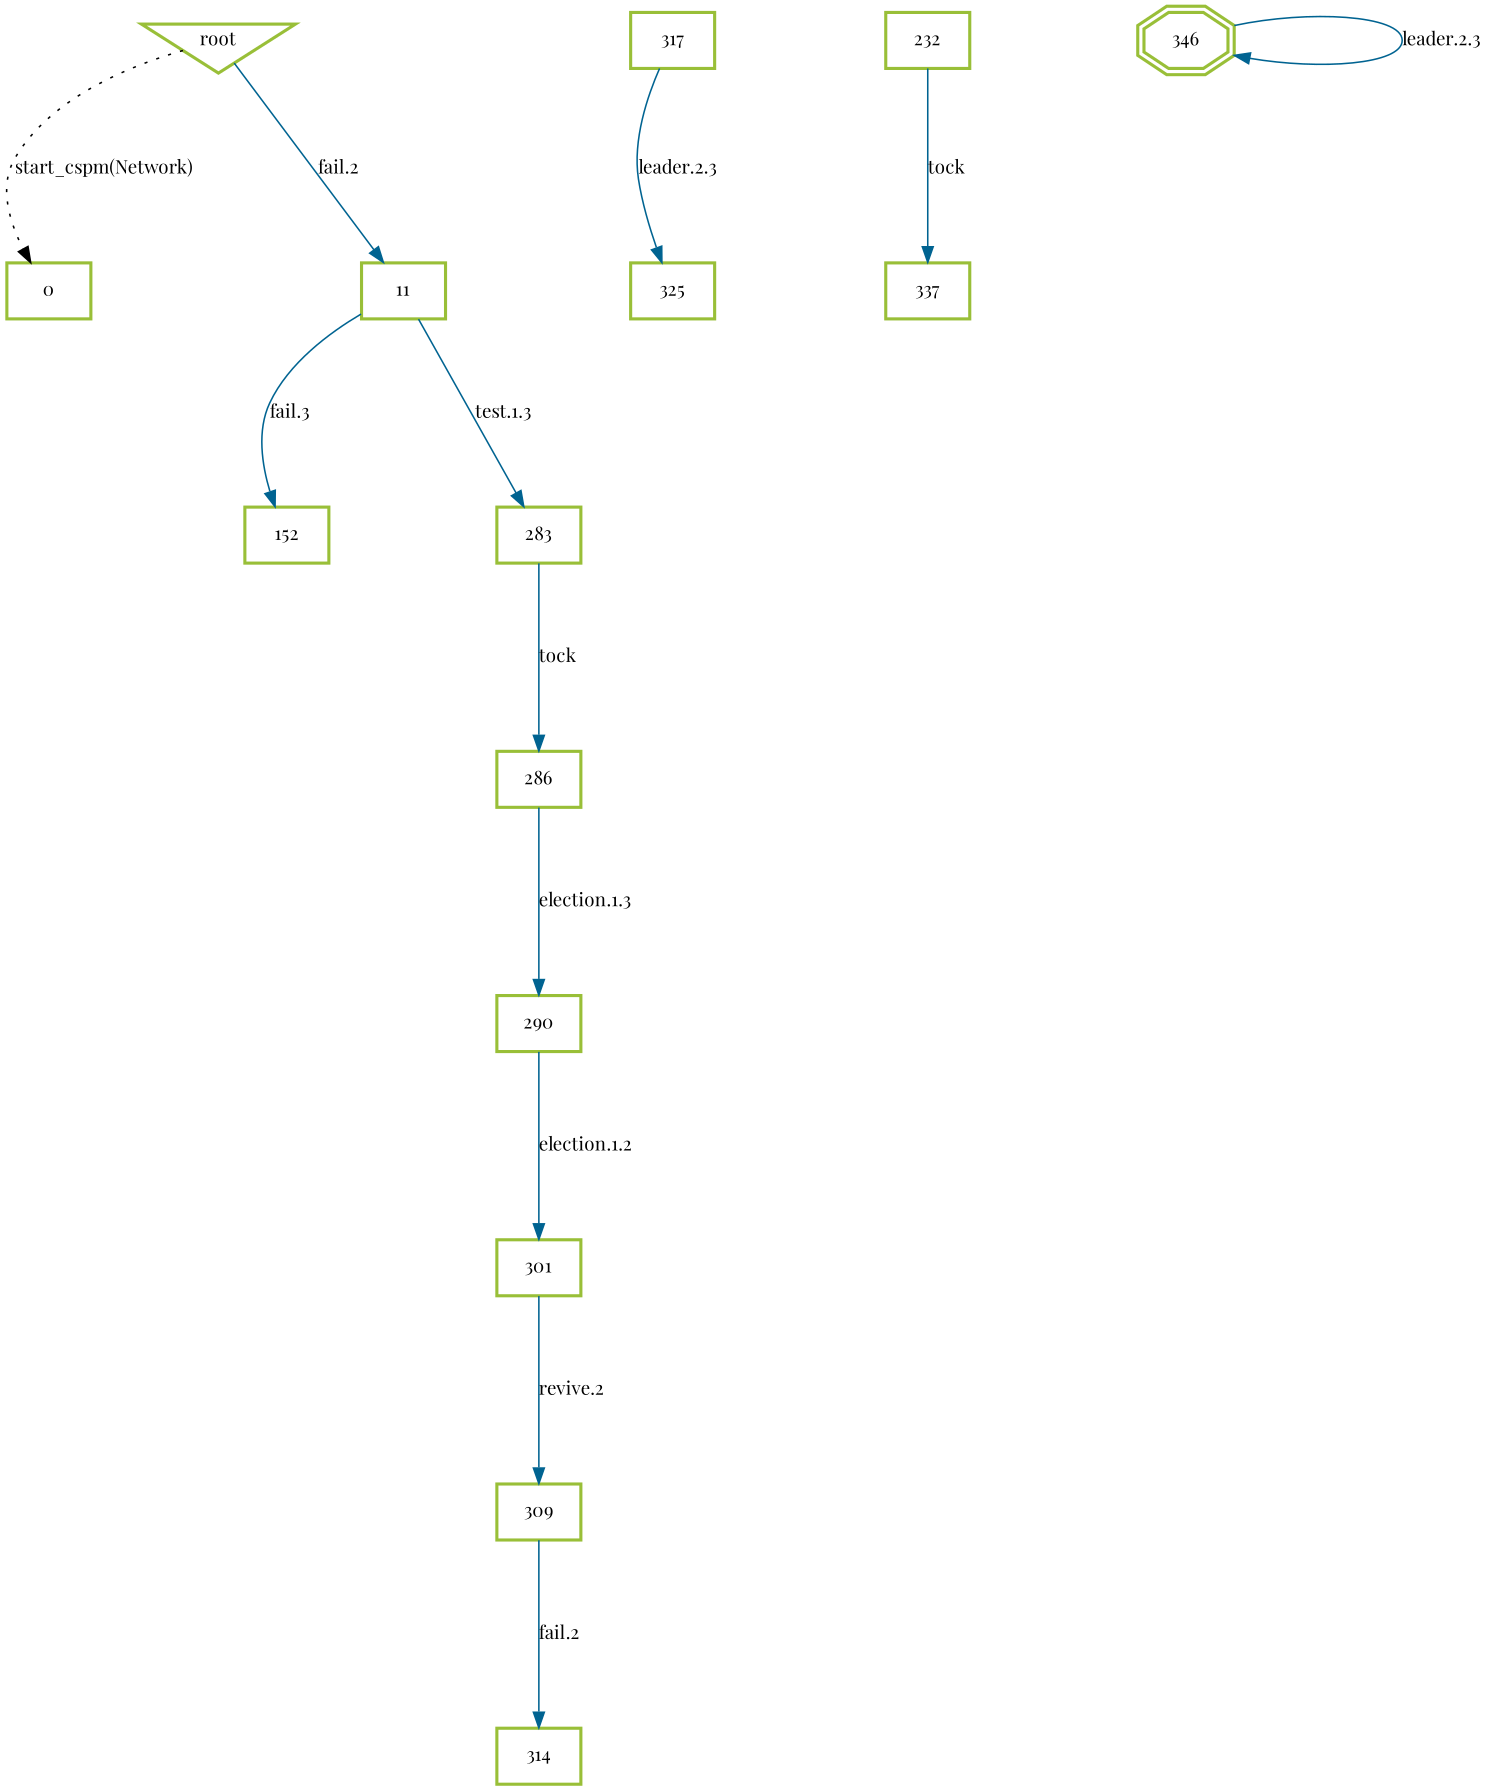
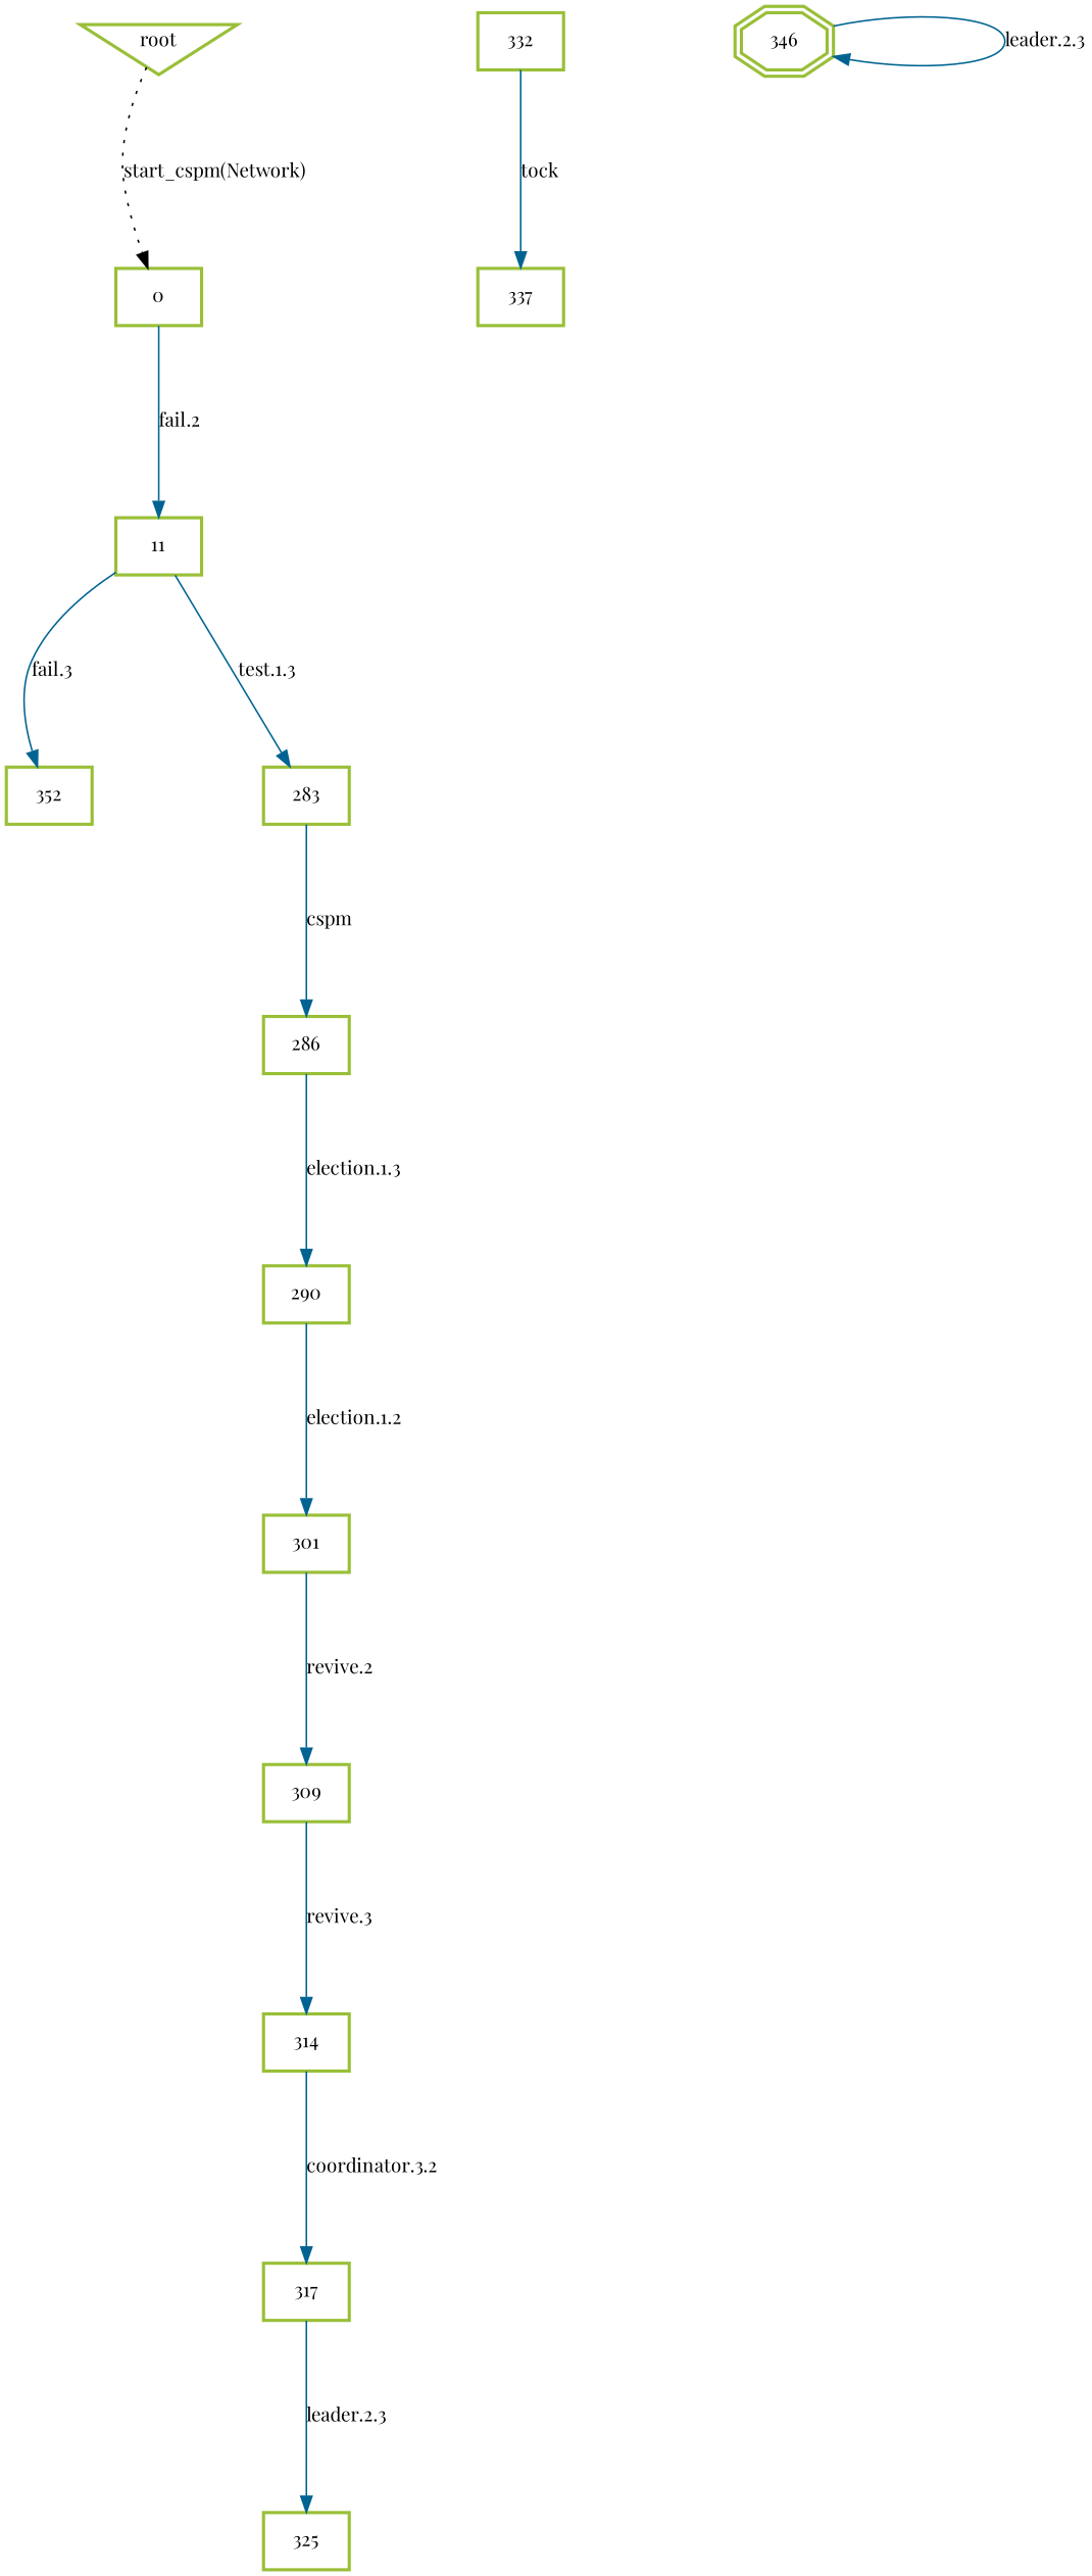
  digraph {
    fontname="Playfair Display"
    nodesep=1.5
    ranksep=1.5
    node [color="#99BF38" fontname="Playfair Display" fontsize=12 penwidth=2 shape=box]
    edge [color="#006391" fontname="Playfair Display" fontsize=12]
    n1 [label=root shape=invtriangle]
    0
    11
-   152
+   152 [label=352]
    283
    286
    290
    301
    309
    314
    317
    325
-   332 [label=232]
+   332
    337
    346 [shape=doubleoctagon]
    n1 -> 0 [color=black label="start_cspm(Network)" style=dotted]
-   n1 -> 11 [label="fail.2"]
+   0 -> 11 [label="fail.2"]
    11 -> 152 [label="fail.3"]
    11 -> 283 [label="test.1.3"]
-   283 -> 286 [label=tock]
+   283 -> 286 [label=cspm]
    286 -> 290 [label="election.1.3"]
    290 -> 301 [label="election.1.2"]
    301 -> 309 [label="revive.2"]
-   309 -> 314 [label="fail.2"]
+   309 -> 314 [label="revive.3"]
+   314 -> 317 [label="coordinator.3.2"]
    317 -> 325 [label="leader.2.3"]
    332 -> 337 [label=tock]
    346 -> 346 [label="leader.2.3"]
  }
